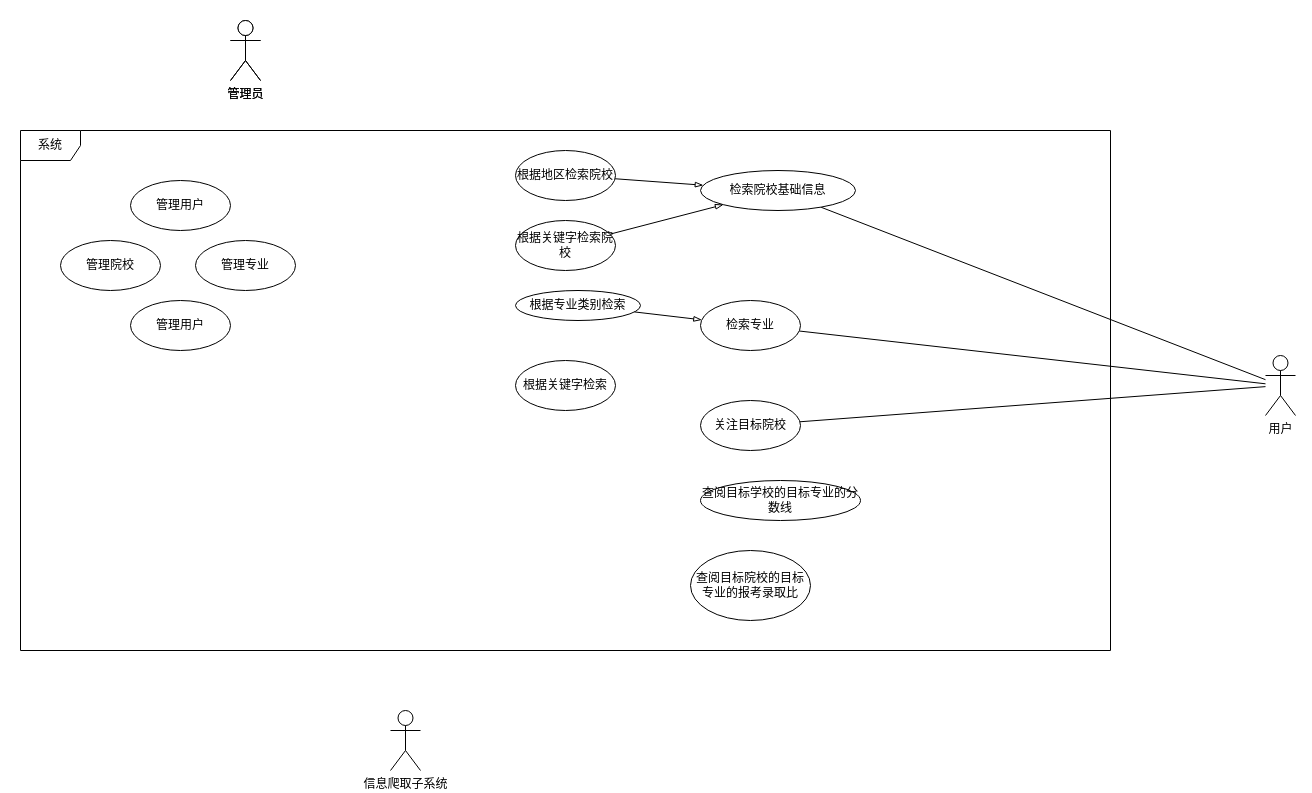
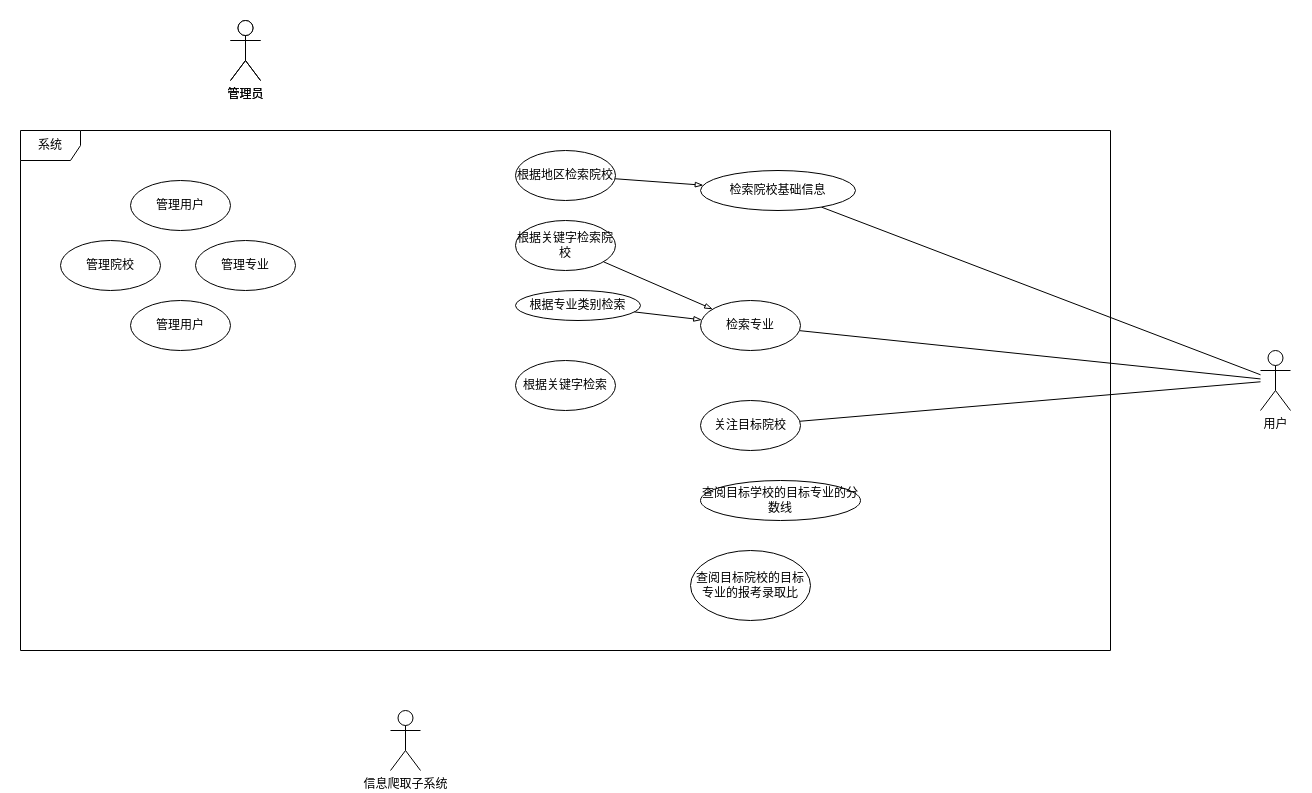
  <mxCell id="0" />
  <mxCell id="1" parent="0" />
  <mxCell id="2" value="系统" style="shape=umlFrame;whiteSpace=wrap;html=1;" parent="1" vertex="1"><mxGeometry x="20" y="130" width="1090" height="520" as="geometry" /></mxCell>
  <mxCell id="3" style="rounded=0;orthogonalLoop=1;jettySize=auto;html=1;endArrow=none;endFill=0;" parent="1" source="6" target="10" edge="1"><mxGeometry relative="1" as="geometry" /></mxCell>
  <mxCell id="4" style="edgeStyle=none;rounded=0;orthogonalLoop=1;jettySize=auto;html=1;endArrow=none;endFill=0;" parent="1" source="6" target="11" edge="1"><mxGeometry relative="1" as="geometry" /></mxCell>
  <mxCell id="5" style="edgeStyle=none;rounded=0;orthogonalLoop=1;jettySize=auto;html=1;endArrow=none;endFill=0;" parent="1" source="6" target="14" edge="1"><mxGeometry relative="1" as="geometry" /></mxCell>
- <mxCell id="6" value="用户" style="shape=umlActor;verticalLabelPosition=bottom;verticalAlign=top;html=1;" parent="1" vertex="1"><mxGeometry x="1265" y="355" width="30" height="60" as="geometry" /></mxCell>
+ <mxCell id="6" value="用户" style="shape=umlActor;verticalLabelPosition=bottom;verticalAlign=top;html=1;" parent="1" vertex="1"><mxGeometry x="1260" y="350" width="30" height="60" as="geometry" /></mxCell>
  <mxCell id="7" value="管理员" style="shape=umlActor;verticalLabelPosition=bottom;verticalAlign=top;html=1;" parent="1" vertex="1"><mxGeometry x="230" y="20" width="30" height="60" as="geometry" /></mxCell>
  <mxCell id="8" style="edgeStyle=none;rounded=0;orthogonalLoop=1;jettySize=auto;html=1;endArrow=blockThin;endFill=0;" parent="1" source="9" target="11" edge="1"><mxGeometry relative="1" as="geometry" /></mxCell>
  <mxCell id="9" value="根据地区检索院校" style="ellipse;whiteSpace=wrap;html=1;" parent="1" vertex="1"><mxGeometry x="515" y="150" width="100" height="50" as="geometry" /></mxCell>
  <mxCell id="10" value="关注目标院校" style="ellipse;whiteSpace=wrap;html=1;" parent="1" vertex="1"><mxGeometry x="700" y="400" width="100" height="50" as="geometry" /></mxCell>
  <mxCell id="11" value="检索院校基础信息" style="ellipse;whiteSpace=wrap;html=1;" parent="1" vertex="1"><mxGeometry x="700" y="170" width="155" height="40" as="geometry" /></mxCell>
- <mxCell id="12" style="edgeStyle=none;rounded=0;orthogonalLoop=1;jettySize=auto;html=1;endArrow=blockThin;endFill=0;" parent="1" source="13" target="11" edge="1"><mxGeometry relative="1" as="geometry" /></mxCell>
+ <mxCell id="12" style="edgeStyle=none;rounded=0;orthogonalLoop=1;jettySize=auto;html=1;endArrow=blockThin;endFill=0;" parent="1" source="13" target="14" edge="1"><mxGeometry relative="1" as="geometry" /></mxCell>
  <mxCell id="13" value="根据关键字检索院校" style="ellipse;whiteSpace=wrap;html=1;" parent="1" vertex="1"><mxGeometry x="515" y="220" width="100" height="50" as="geometry" /></mxCell>
  <mxCell id="14" value="检索专业" style="ellipse;whiteSpace=wrap;html=1;" parent="1" vertex="1"><mxGeometry x="700" y="300" width="100" height="50" as="geometry" /></mxCell>
  <mxCell id="15" value="根据专业类别检索" style="ellipse;whiteSpace=wrap;html=1;" parent="1" vertex="1"><mxGeometry x="515" y="290" width="125" height="30" as="geometry" /></mxCell>
  <mxCell id="16" style="edgeStyle=none;rounded=0;orthogonalLoop=1;jettySize=auto;html=1;endArrow=blockThin;endFill=0;" parent="1" source="15" target="14" edge="1"><mxGeometry relative="1" as="geometry"><mxPoint x="566.008" y="245.211" as="sourcePoint" /><mxPoint x="614.043" y="234.848" as="targetPoint" /></mxGeometry></mxCell>
  <mxCell id="17" value="根据关键字检索" style="ellipse;whiteSpace=wrap;html=1;" parent="1" vertex="1"><mxGeometry x="515" y="360" width="100" height="50" as="geometry" /></mxCell>
  <mxCell id="18" value="查阅目标院校的目标专业的报考录取比" style="ellipse;whiteSpace=wrap;html=1;" vertex="1" parent="1"><mxGeometry x="690" y="550" width="120" height="70" as="geometry" /></mxCell>
  <mxCell id="19" value="查阅目标学校的目标专业的分数线" style="ellipse;whiteSpace=wrap;html=1;" vertex="1" parent="1"><mxGeometry x="700" y="480" width="160" height="40" as="geometry" /></mxCell>
  <mxCell id="20" value="信息爬取子系统" style="shape=umlActor;verticalLabelPosition=bottom;verticalAlign=top;html=1;" vertex="1" parent="1"><mxGeometry x="390" y="710" width="30" height="60" as="geometry" /></mxCell>
  <mxCell id="21" value="管理员" style="shape=umlActor;verticalLabelPosition=bottom;verticalAlign=top;html=1;" vertex="1" parent="1"><mxGeometry x="230" y="20" width="30" height="60" as="geometry" /></mxCell>
  <mxCell id="22" value="管理院校" style="ellipse;whiteSpace=wrap;html=1;" vertex="1" parent="1"><mxGeometry x="60" y="240" width="100" height="50" as="geometry" /></mxCell>
  <mxCell id="23" value="管理专业" style="ellipse;whiteSpace=wrap;html=1;" vertex="1" parent="1"><mxGeometry x="195" y="240" width="100" height="50" as="geometry" /></mxCell>
  <mxCell id="24" value="管理用户" style="ellipse;whiteSpace=wrap;html=1;" vertex="1" parent="1"><mxGeometry x="130" y="300" width="100" height="50" as="geometry" /></mxCell>
  <mxCell id="25" value="管理用户" style="ellipse;whiteSpace=wrap;html=1;" vertex="1" parent="1"><mxGeometry x="130" y="180" width="100" height="50" as="geometry" /></mxCell>
